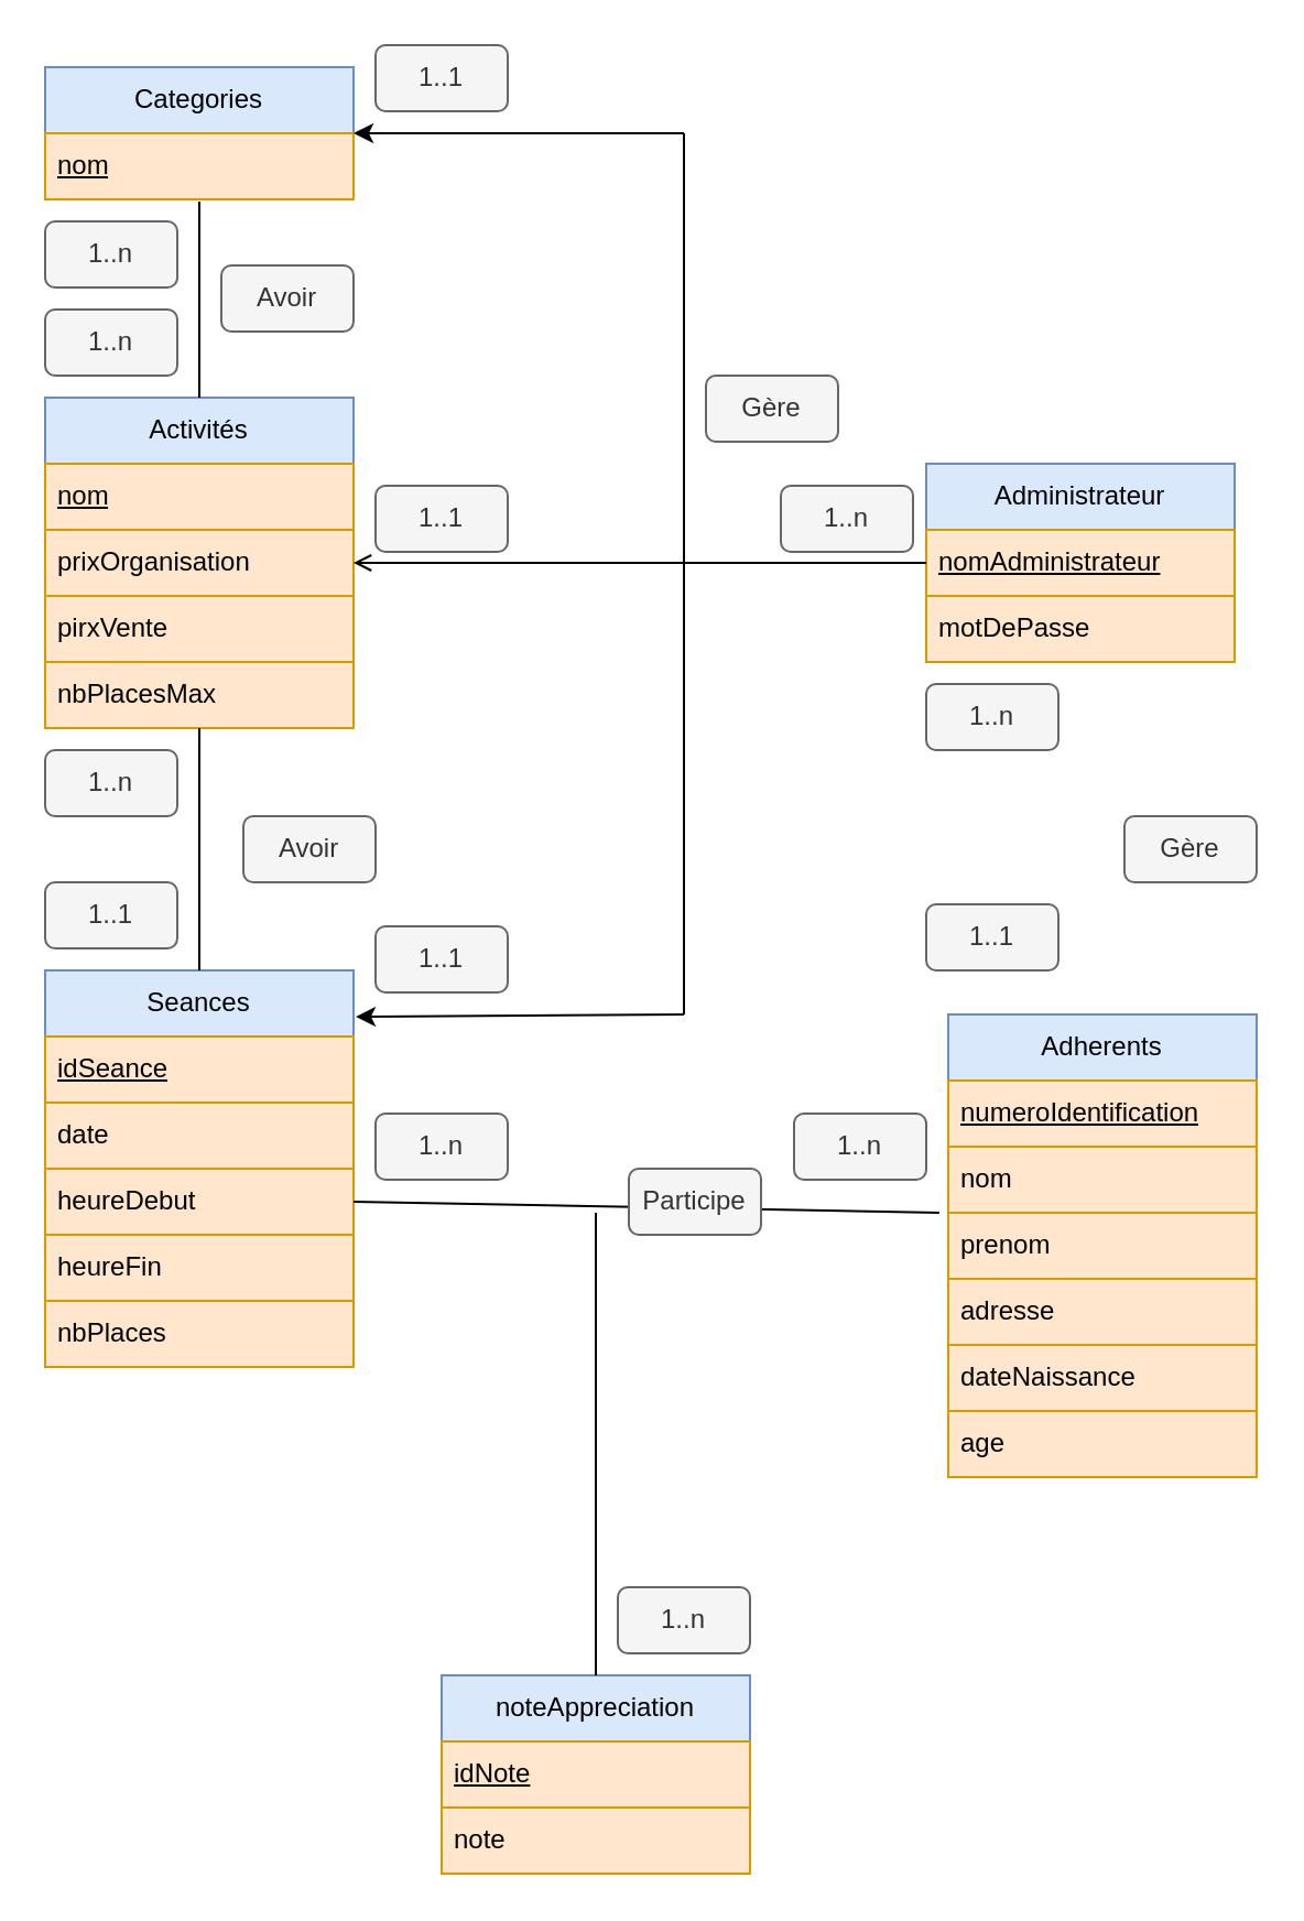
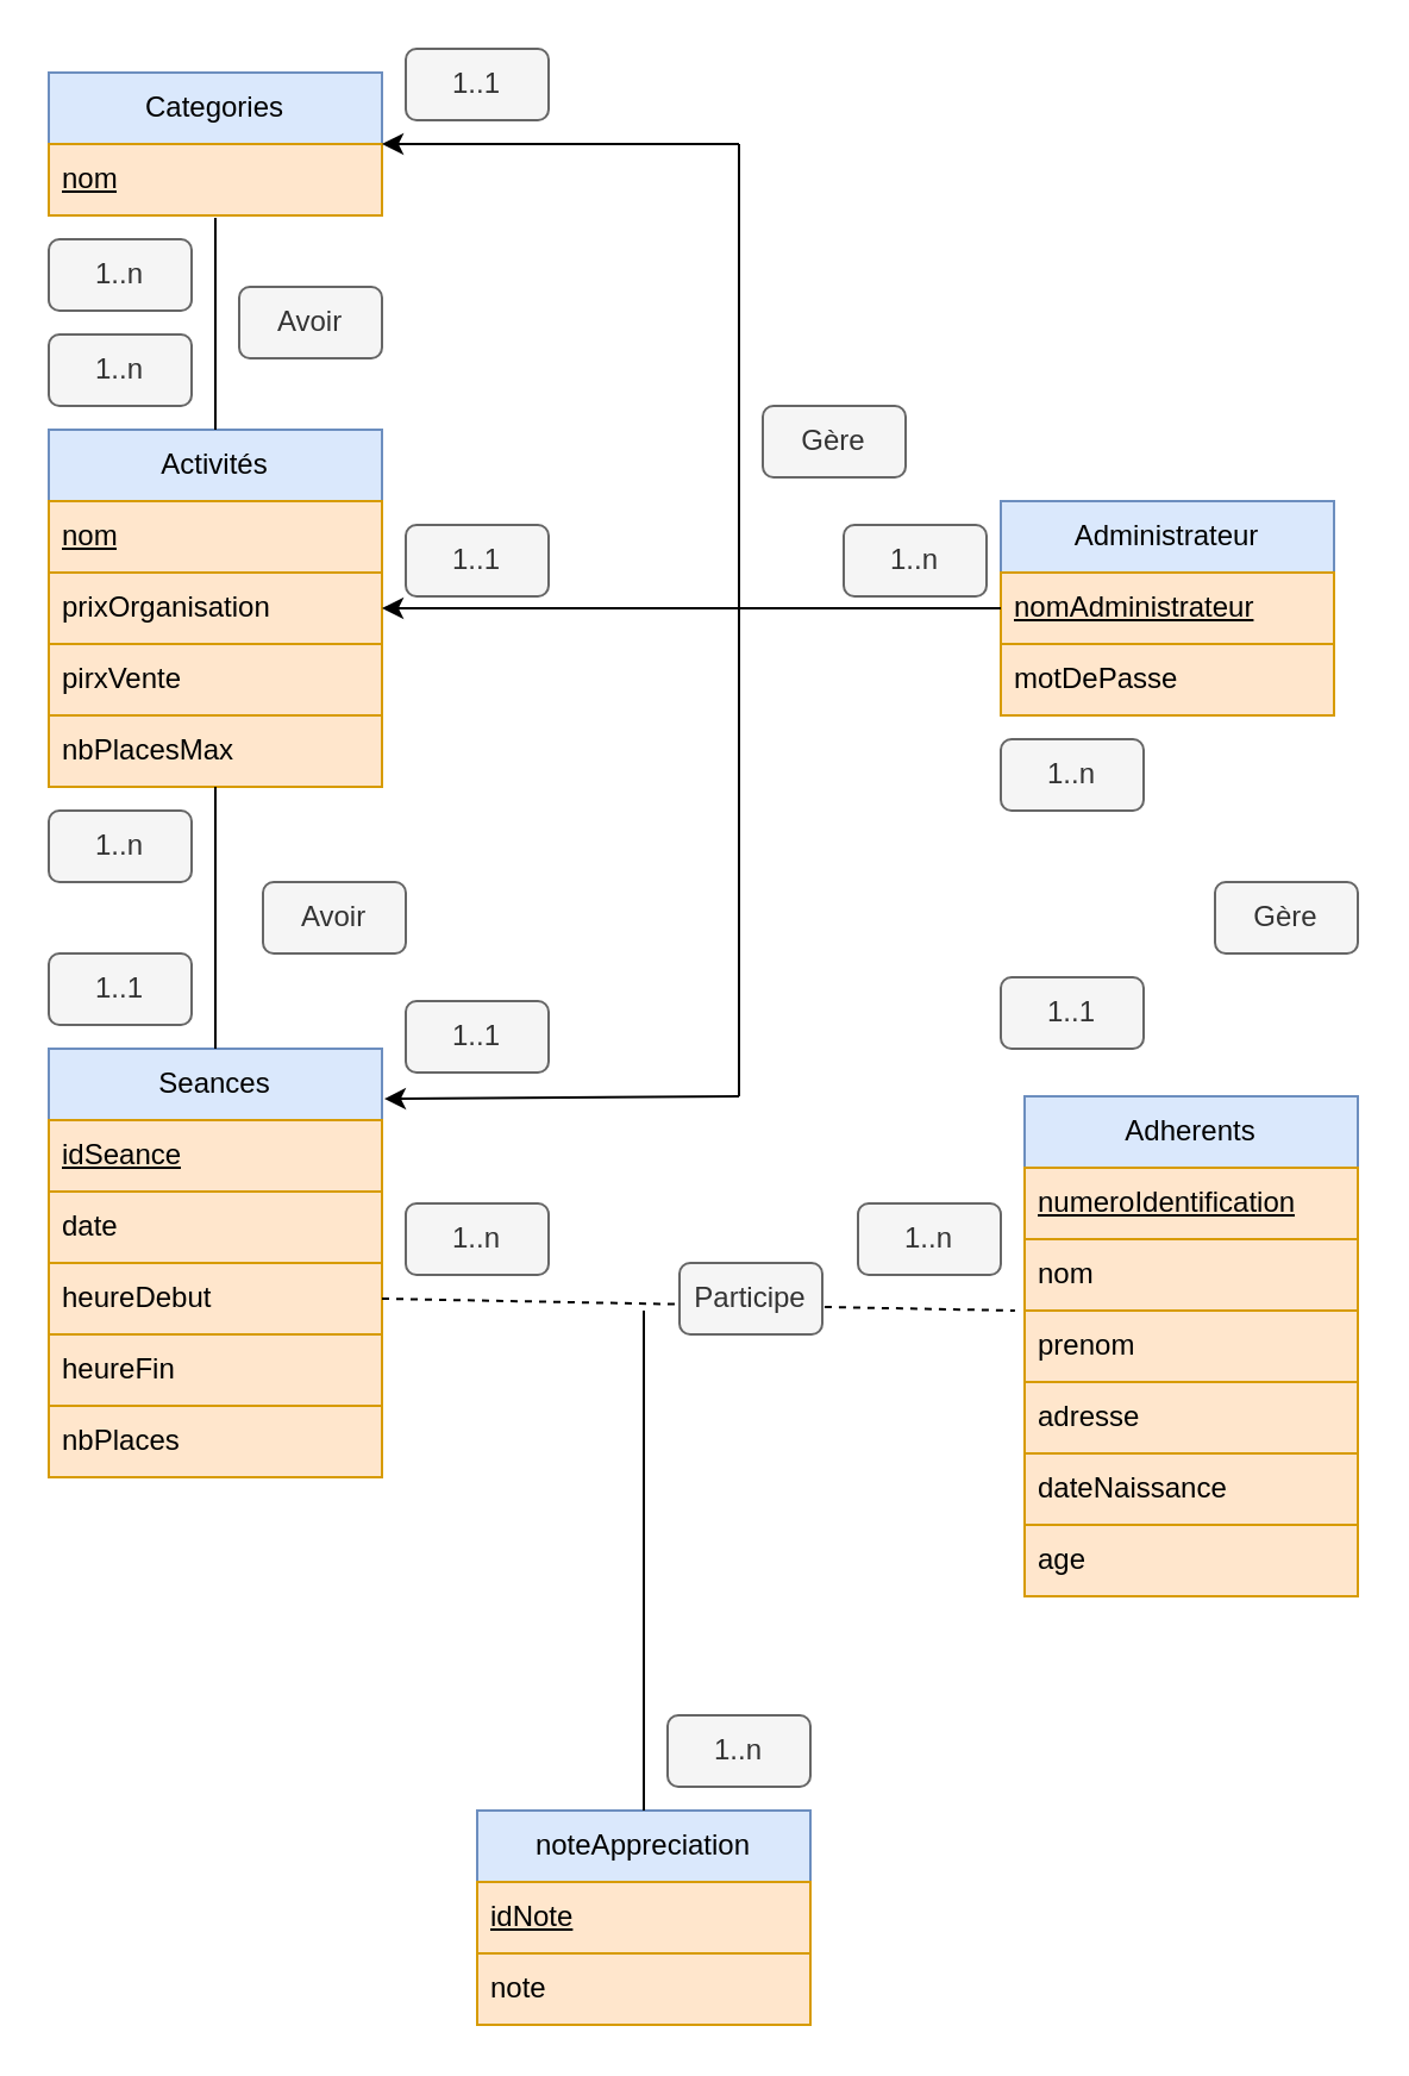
  <mxCell id="0" />
  <mxCell id="1" parent="0" />
  <mxCell id="2" value="Adherents" style="swimlane;fontStyle=0;childLayout=stackLayout;horizontal=1;startSize=30;horizontalStack=0;resizeParent=1;resizeParentMax=0;resizeLast=0;collapsible=1;marginBottom=0;whiteSpace=wrap;html=1;rounded=0;glass=0;shadow=0;swimlaneFillColor=none;fillColor=#dae8fc;strokeColor=#6c8ebf;gradientColor=none;labelBackgroundColor=none;labelBorderColor=none;" vertex="1" parent="1"><mxGeometry x="430" y="460" width="140" height="210" as="geometry" /></mxCell>
  <mxCell id="3" value="&lt;u&gt;numeroIdentification&lt;/u&gt;" style="text;strokeColor=#d79b00;fillColor=#ffe6cc;align=left;verticalAlign=middle;spacingLeft=4;spacingRight=4;overflow=hidden;points=[[0,0.5],[1,0.5]];portConstraint=eastwest;rotatable=0;whiteSpace=wrap;html=1;" vertex="1" parent="2"><mxGeometry y="30" width="140" height="30" as="geometry" /></mxCell>
  <mxCell id="4" value="nom" style="text;strokeColor=#d79b00;fillColor=#ffe6cc;align=left;verticalAlign=middle;spacingLeft=4;spacingRight=4;overflow=hidden;points=[[0,0.5],[1,0.5]];portConstraint=eastwest;rotatable=0;whiteSpace=wrap;html=1;" vertex="1" parent="2"><mxGeometry y="60" width="140" height="30" as="geometry" /></mxCell>
  <mxCell id="5" value="prenom" style="text;strokeColor=#d79b00;fillColor=#ffe6cc;align=left;verticalAlign=middle;spacingLeft=4;spacingRight=4;overflow=hidden;points=[[0,0.5],[1,0.5]];portConstraint=eastwest;rotatable=0;whiteSpace=wrap;html=1;" vertex="1" parent="2"><mxGeometry y="90" width="140" height="30" as="geometry" /></mxCell>
  <mxCell id="6" value="adresse" style="text;strokeColor=#d79b00;fillColor=#ffe6cc;align=left;verticalAlign=middle;spacingLeft=4;spacingRight=4;overflow=hidden;points=[[0,0.5],[1,0.5]];portConstraint=eastwest;rotatable=0;whiteSpace=wrap;html=1;" vertex="1" parent="2"><mxGeometry y="120" width="140" height="30" as="geometry" /></mxCell>
  <mxCell id="7" value="dateNaissance" style="text;strokeColor=#d79b00;fillColor=#ffe6cc;align=left;verticalAlign=middle;spacingLeft=4;spacingRight=4;overflow=hidden;points=[[0,0.5],[1,0.5]];portConstraint=eastwest;rotatable=0;whiteSpace=wrap;html=1;" vertex="1" parent="2"><mxGeometry y="150" width="140" height="30" as="geometry" /></mxCell>
  <mxCell id="8" value="age" style="text;strokeColor=#d79b00;fillColor=#ffe6cc;align=left;verticalAlign=middle;spacingLeft=4;spacingRight=4;overflow=hidden;points=[[0,0.5],[1,0.5]];portConstraint=eastwest;rotatable=0;whiteSpace=wrap;html=1;" vertex="1" parent="2"><mxGeometry y="180" width="140" height="30" as="geometry" /></mxCell>
  <mxCell id="9" value="Administrateur" style="swimlane;fontStyle=0;childLayout=stackLayout;horizontal=1;startSize=30;horizontalStack=0;resizeParent=1;resizeParentMax=0;resizeLast=0;collapsible=1;marginBottom=0;whiteSpace=wrap;html=1;rounded=0;glass=0;shadow=0;swimlaneFillColor=none;fillColor=#dae8fc;strokeColor=#6c8ebf;gradientColor=none;labelBackgroundColor=none;labelBorderColor=none;" vertex="1" parent="1"><mxGeometry x="420" y="210" width="140" height="90" as="geometry" /></mxCell>
  <mxCell id="10" value="&lt;u&gt;nomAdministrateur&lt;/u&gt;" style="text;strokeColor=#d79b00;fillColor=#ffe6cc;align=left;verticalAlign=middle;spacingLeft=4;spacingRight=4;overflow=hidden;points=[[0,0.5],[1,0.5]];portConstraint=eastwest;rotatable=0;whiteSpace=wrap;html=1;" vertex="1" parent="9"><mxGeometry y="30" width="140" height="30" as="geometry" /></mxCell>
  <mxCell id="11" value="motDePasse" style="text;strokeColor=#d79b00;fillColor=#ffe6cc;align=left;verticalAlign=middle;spacingLeft=4;spacingRight=4;overflow=hidden;points=[[0,0.5],[1,0.5]];portConstraint=eastwest;rotatable=0;whiteSpace=wrap;html=1;" vertex="1" parent="9"><mxGeometry y="60" width="140" height="30" as="geometry" /></mxCell>
  <mxCell id="12" value="Activités" style="swimlane;fontStyle=0;childLayout=stackLayout;horizontal=1;startSize=30;horizontalStack=0;resizeParent=1;resizeParentMax=0;resizeLast=0;collapsible=1;marginBottom=0;whiteSpace=wrap;html=1;rounded=0;glass=0;shadow=0;swimlaneFillColor=none;fillColor=#dae8fc;strokeColor=#6c8ebf;gradientColor=none;labelBackgroundColor=none;labelBorderColor=none;" vertex="1" parent="1"><mxGeometry x="20" y="180" width="140" height="150" as="geometry" /></mxCell>
  <mxCell id="13" value="&lt;u&gt;nom&lt;/u&gt;" style="text;strokeColor=#d79b00;fillColor=#ffe6cc;align=left;verticalAlign=middle;spacingLeft=4;spacingRight=4;overflow=hidden;points=[[0,0.5],[1,0.5]];portConstraint=eastwest;rotatable=0;whiteSpace=wrap;html=1;" vertex="1" parent="12"><mxGeometry y="30" width="140" height="30" as="geometry" /></mxCell>
  <mxCell id="14" value="prixOrganisation" style="text;strokeColor=#d79b00;fillColor=#ffe6cc;align=left;verticalAlign=middle;spacingLeft=4;spacingRight=4;overflow=hidden;points=[[0,0.5],[1,0.5]];portConstraint=eastwest;rotatable=0;whiteSpace=wrap;html=1;" vertex="1" parent="12"><mxGeometry y="60" width="140" height="30" as="geometry" /></mxCell>
  <mxCell id="15" value="pirxVente" style="text;strokeColor=#d79b00;fillColor=#ffe6cc;align=left;verticalAlign=middle;spacingLeft=4;spacingRight=4;overflow=hidden;points=[[0,0.5],[1,0.5]];portConstraint=eastwest;rotatable=0;whiteSpace=wrap;html=1;" vertex="1" parent="12"><mxGeometry y="90" width="140" height="30" as="geometry" /></mxCell>
  <mxCell id="16" value="nbPlacesMax" style="text;strokeColor=#d79b00;fillColor=#ffe6cc;align=left;verticalAlign=middle;spacingLeft=4;spacingRight=4;overflow=hidden;points=[[0,0.5],[1,0.5]];portConstraint=eastwest;rotatable=0;whiteSpace=wrap;html=1;" vertex="1" parent="12"><mxGeometry y="120" width="140" height="30" as="geometry" /></mxCell>
  <mxCell id="17" value="Seances" style="swimlane;fontStyle=0;childLayout=stackLayout;horizontal=1;startSize=30;horizontalStack=0;resizeParent=1;resizeParentMax=0;resizeLast=0;collapsible=1;marginBottom=0;whiteSpace=wrap;html=1;rounded=0;glass=0;shadow=0;swimlaneFillColor=none;fillColor=#dae8fc;strokeColor=#6c8ebf;gradientColor=none;labelBackgroundColor=none;labelBorderColor=none;" vertex="1" parent="1"><mxGeometry x="20" y="440" width="140" height="180" as="geometry" /></mxCell>
  <mxCell id="18" value="&lt;u&gt;idSeance&lt;/u&gt;" style="text;strokeColor=#d79b00;fillColor=#ffe6cc;align=left;verticalAlign=middle;spacingLeft=4;spacingRight=4;overflow=hidden;points=[[0,0.5],[1,0.5]];portConstraint=eastwest;rotatable=0;whiteSpace=wrap;html=1;" vertex="1" parent="17"><mxGeometry y="30" width="140" height="30" as="geometry" /></mxCell>
  <mxCell id="19" value="date" style="text;strokeColor=#d79b00;fillColor=#ffe6cc;align=left;verticalAlign=middle;spacingLeft=4;spacingRight=4;overflow=hidden;points=[[0,0.5],[1,0.5]];portConstraint=eastwest;rotatable=0;whiteSpace=wrap;html=1;" vertex="1" parent="17"><mxGeometry y="60" width="140" height="30" as="geometry" /></mxCell>
  <mxCell id="20" value="heureDebut" style="text;strokeColor=#d79b00;fillColor=#ffe6cc;align=left;verticalAlign=middle;spacingLeft=4;spacingRight=4;overflow=hidden;points=[[0,0.5],[1,0.5]];portConstraint=eastwest;rotatable=0;whiteSpace=wrap;html=1;" vertex="1" parent="17"><mxGeometry y="90" width="140" height="30" as="geometry" /></mxCell>
  <mxCell id="21" value="heureFin" style="text;strokeColor=#d79b00;fillColor=#ffe6cc;align=left;verticalAlign=middle;spacingLeft=4;spacingRight=4;overflow=hidden;points=[[0,0.5],[1,0.5]];portConstraint=eastwest;rotatable=0;whiteSpace=wrap;html=1;" vertex="1" parent="17"><mxGeometry y="120" width="140" height="30" as="geometry" /></mxCell>
  <mxCell id="22" value="nbPlaces" style="text;strokeColor=#d79b00;fillColor=#ffe6cc;align=left;verticalAlign=middle;spacingLeft=4;spacingRight=4;overflow=hidden;points=[[0,0.5],[1,0.5]];portConstraint=eastwest;rotatable=0;whiteSpace=wrap;html=1;" vertex="1" parent="17"><mxGeometry y="150" width="140" height="30" as="geometry" /></mxCell>
  <mxCell id="23" value="noteAppreciation" style="swimlane;fontStyle=0;childLayout=stackLayout;horizontal=1;startSize=30;horizontalStack=0;resizeParent=1;resizeParentMax=0;resizeLast=0;collapsible=1;marginBottom=0;whiteSpace=wrap;html=1;rounded=0;glass=0;shadow=0;swimlaneFillColor=none;fillColor=#dae8fc;strokeColor=#6c8ebf;gradientColor=none;labelBackgroundColor=none;labelBorderColor=none;" vertex="1" parent="1"><mxGeometry x="200" y="760" width="140" height="90" as="geometry" /></mxCell>
  <mxCell id="24" value="&lt;u&gt;idNote&lt;/u&gt;" style="text;strokeColor=#d79b00;fillColor=#ffe6cc;align=left;verticalAlign=middle;spacingLeft=4;spacingRight=4;overflow=hidden;points=[[0,0.5],[1,0.5]];portConstraint=eastwest;rotatable=0;whiteSpace=wrap;html=1;" vertex="1" parent="23"><mxGeometry y="30" width="140" height="30" as="geometry" /></mxCell>
  <mxCell id="25" value="note" style="text;strokeColor=#d79b00;fillColor=#ffe6cc;align=left;verticalAlign=middle;spacingLeft=4;spacingRight=4;overflow=hidden;points=[[0,0.5],[1,0.5]];portConstraint=eastwest;rotatable=0;whiteSpace=wrap;html=1;" vertex="1" parent="23"><mxGeometry y="60" width="140" height="30" as="geometry" /></mxCell>
  <mxCell id="26" value="Categories" style="swimlane;fontStyle=0;childLayout=stackLayout;horizontal=1;startSize=30;horizontalStack=0;resizeParent=1;resizeParentMax=0;resizeLast=0;collapsible=1;marginBottom=0;whiteSpace=wrap;html=1;rounded=0;glass=0;shadow=0;swimlaneFillColor=none;fillColor=#dae8fc;strokeColor=#6c8ebf;gradientColor=none;labelBackgroundColor=none;labelBorderColor=none;" vertex="1" parent="1"><mxGeometry x="20" y="30" width="140" height="60" as="geometry" /></mxCell>
  <mxCell id="27" value="&lt;u&gt;nom&lt;/u&gt;" style="text;strokeColor=#d79b00;fillColor=#ffe6cc;align=left;verticalAlign=middle;spacingLeft=4;spacingRight=4;overflow=hidden;points=[[0,0.5],[1,0.5]];portConstraint=eastwest;rotatable=0;whiteSpace=wrap;html=1;" vertex="1" parent="26"><mxGeometry y="30" width="140" height="30" as="geometry" /></mxCell>
  <mxCell id="28" value="" style="endArrow=none;html=1;rounded=0;exitX=0.5;exitY=0;exitDx=0;exitDy=0;" edge="1" parent="1" source="17"><mxGeometry width="50" height="50" relative="1" as="geometry"><mxPoint x="60" y="380" as="sourcePoint" /><mxPoint x="90" y="330" as="targetPoint" /></mxGeometry></mxCell>
  <mxCell id="29" value="Avoir" style="text;html=1;align=center;verticalAlign=middle;whiteSpace=wrap;rounded=1;fillColor=#f5f5f5;fontColor=#333333;strokeColor=#666666;" vertex="1" parent="1"><mxGeometry x="110" y="370" width="60" height="30" as="geometry" /></mxCell>
  <mxCell id="30" value="1..n" style="text;html=1;align=center;verticalAlign=middle;whiteSpace=wrap;rounded=1;fillColor=#f5f5f5;fontColor=#333333;strokeColor=#666666;" vertex="1" parent="1"><mxGeometry x="20" y="340" width="60" height="30" as="geometry" /></mxCell>
  <mxCell id="31" value="1..1" style="text;html=1;align=center;verticalAlign=middle;whiteSpace=wrap;rounded=1;fillColor=#f5f5f5;fontColor=#333333;strokeColor=#666666;" vertex="1" parent="1"><mxGeometry x="20" y="400" width="60" height="30" as="geometry" /></mxCell>
- <mxCell id="32" value="" style="endArrow=none;html=1;rounded=0;exitX=1;exitY=0.5;exitDx=0;exitDy=0;entryX=-0.029;entryY=0;entryDx=0;entryDy=0;entryPerimeter=0;" edge="1" parent="1" source="20" target="5"><mxGeometry width="50" height="50" relative="1" as="geometry"><mxPoint x="230" y="580" as="sourcePoint" /><mxPoint x="280" y="530" as="targetPoint" /></mxGeometry></mxCell>
+ <mxCell id="32" value="" style="endArrow=none;html=1;rounded=0;exitX=1;exitY=0.5;exitDx=0;exitDy=0;entryX=-0.029;entryY=0;entryDx=0;entryDy=0;entryPerimeter=0;dashed=1;" edge="1" parent="1" source="20" target="5"><mxGeometry width="50" height="50" relative="1" as="geometry"><mxPoint x="230" y="580" as="sourcePoint" /><mxPoint x="280" y="530" as="targetPoint" /></mxGeometry></mxCell>
  <mxCell id="33" value="Participe" style="text;html=1;align=center;verticalAlign=middle;whiteSpace=wrap;rounded=1;fillColor=#f5f5f5;strokeColor=#666666;fontColor=#333333;shadow=0;" vertex="1" parent="1"><mxGeometry x="285" y="530" width="60" height="30" as="geometry" /></mxCell>
  <mxCell id="34" value="1..n" style="text;html=1;align=center;verticalAlign=middle;whiteSpace=wrap;rounded=1;fillColor=#f5f5f5;strokeColor=#666666;fontColor=#333333;shadow=0;" vertex="1" parent="1"><mxGeometry x="170" y="505" width="60" height="30" as="geometry" /></mxCell>
  <mxCell id="35" value="1..n" style="text;html=1;align=center;verticalAlign=middle;whiteSpace=wrap;rounded=1;fillColor=#f5f5f5;strokeColor=#666666;fontColor=#333333;shadow=0;" vertex="1" parent="1"><mxGeometry x="360" y="505" width="60" height="30" as="geometry" /></mxCell>
  <mxCell id="36" value="" style="endArrow=none;html=1;rounded=0;exitX=0.5;exitY=0;exitDx=0;exitDy=0;" edge="1" parent="1" source="23"><mxGeometry width="50" height="50" relative="1" as="geometry"><mxPoint x="260" y="710" as="sourcePoint" /><mxPoint x="270" y="550" as="targetPoint" /></mxGeometry></mxCell>
  <mxCell id="37" value="1..n" style="text;html=1;align=center;verticalAlign=middle;whiteSpace=wrap;rounded=1;fillColor=#f5f5f5;strokeColor=#666666;fontColor=#333333;shadow=0;" vertex="1" parent="1"><mxGeometry x="280" y="720" width="60" height="30" as="geometry" /></mxCell>
  <mxCell id="38" value="" style="endArrow=none;html=1;rounded=0;entryX=0.5;entryY=1.033;entryDx=0;entryDy=0;entryPerimeter=0;exitX=0.5;exitY=0;exitDx=0;exitDy=0;" edge="1" parent="1" source="12" target="27"><mxGeometry width="50" height="50" relative="1" as="geometry"><mxPoint x="70" y="180" as="sourcePoint" /><mxPoint x="120" y="130" as="targetPoint" /></mxGeometry></mxCell>
  <mxCell id="39" value="1..n" style="text;html=1;align=center;verticalAlign=middle;whiteSpace=wrap;rounded=1;fillColor=#f5f5f5;fontColor=#333333;strokeColor=#666666;" vertex="1" parent="1"><mxGeometry x="20" y="140" width="60" height="30" as="geometry" /></mxCell>
  <mxCell id="40" value="1..n" style="text;html=1;align=center;verticalAlign=middle;whiteSpace=wrap;rounded=1;fillColor=#f5f5f5;fontColor=#333333;strokeColor=#666666;" vertex="1" parent="1"><mxGeometry x="20" y="100" width="60" height="30" as="geometry" /></mxCell>
  <mxCell id="41" value="Avoir" style="text;html=1;align=center;verticalAlign=middle;whiteSpace=wrap;rounded=1;fillColor=#f5f5f5;fontColor=#333333;strokeColor=#666666;" vertex="1" parent="1"><mxGeometry x="100" y="120" width="60" height="30" as="geometry" /></mxCell>
  <mxCell id="42" value="Gère" style="text;html=1;align=center;verticalAlign=middle;whiteSpace=wrap;rounded=1;fillColor=#f5f5f5;fontColor=#333333;strokeColor=#666666;" vertex="1" parent="1"><mxGeometry x="320" y="170" width="60" height="30" as="geometry" /></mxCell>
  <mxCell id="43" value="1..n" style="text;html=1;align=center;verticalAlign=middle;whiteSpace=wrap;rounded=1;fillColor=#f5f5f5;fontColor=#333333;strokeColor=#666666;" vertex="1" parent="1"><mxGeometry x="354" y="220" width="60" height="30" as="geometry" /></mxCell>
  <mxCell id="44" value="1..1" style="text;html=1;align=center;verticalAlign=middle;whiteSpace=wrap;rounded=1;fillColor=#f5f5f5;fontColor=#333333;strokeColor=#666666;" vertex="1" parent="1"><mxGeometry x="170" y="220" width="60" height="30" as="geometry" /></mxCell>
  <mxCell id="45" value="" style="endArrow=none;html=1;rounded=0;" edge="1" parent="1"><mxGeometry width="50" height="50" relative="1" as="geometry"><mxPoint x="310" y="260" as="sourcePoint" /><mxPoint x="310" y="60" as="targetPoint" /></mxGeometry></mxCell>
  <mxCell id="46" value="" style="endArrow=none;html=1;rounded=0;" edge="1" parent="1"><mxGeometry width="50" height="50" relative="1" as="geometry"><mxPoint x="310" y="460" as="sourcePoint" /><mxPoint x="310" y="260" as="targetPoint" /></mxGeometry></mxCell>
  <mxCell id="47" value="Gère" style="text;html=1;align=center;verticalAlign=middle;whiteSpace=wrap;rounded=1;fillColor=#f5f5f5;fontColor=#333333;strokeColor=#666666;" vertex="1" parent="1"><mxGeometry x="510" y="370" width="60" height="30" as="geometry" /></mxCell>
  <mxCell id="48" value="1..1" style="text;html=1;align=center;verticalAlign=middle;whiteSpace=wrap;rounded=1;fillColor=#f5f5f5;fontColor=#333333;strokeColor=#666666;" vertex="1" parent="1"><mxGeometry x="420" y="410" width="60" height="30" as="geometry" /></mxCell>
  <mxCell id="49" value="1..n" style="text;html=1;align=center;verticalAlign=middle;whiteSpace=wrap;rounded=1;fillColor=#f5f5f5;fontColor=#333333;strokeColor=#666666;" vertex="1" parent="1"><mxGeometry x="420" y="310" width="60" height="30" as="geometry" /></mxCell>
  <mxCell id="50" value="1..1" style="text;html=1;align=center;verticalAlign=middle;whiteSpace=wrap;rounded=1;fillColor=#f5f5f5;fontColor=#333333;strokeColor=#666666;" vertex="1" parent="1"><mxGeometry x="170" y="420" width="60" height="30" as="geometry" /></mxCell>
  <mxCell id="51" value="1..1" style="text;html=1;align=center;verticalAlign=middle;whiteSpace=wrap;rounded=1;fillColor=#f5f5f5;fontColor=#333333;strokeColor=#666666;" vertex="1" parent="1"><mxGeometry x="170" y="20" width="60" height="30" as="geometry" /></mxCell>
- <mxCell id="52" value="" style="endArrow=open;html=1;rounded=0;entryX=1;entryY=0.5;entryDx=0;entryDy=0;exitX=0;exitY=0.5;exitDx=0;exitDy=0;" edge="1" parent="1" source="10" target="14"><mxGeometry width="50" height="50" relative="1" as="geometry"><mxPoint x="360" y="400" as="sourcePoint" /><mxPoint x="410" y="350" as="targetPoint" /></mxGeometry></mxCell>
+ <mxCell id="52" value="" style="endArrow=classic;html=1;rounded=0;entryX=1;entryY=0.5;entryDx=0;entryDy=0;exitX=0;exitY=0.5;exitDx=0;exitDy=0;" edge="1" parent="1" source="10" target="14"><mxGeometry width="50" height="50" relative="1" as="geometry"><mxPoint x="360" y="400" as="sourcePoint" /><mxPoint x="410" y="350" as="targetPoint" /></mxGeometry></mxCell>
  <mxCell id="53" value="" style="endArrow=classic;html=1;rounded=0;entryX=1;entryY=0.5;entryDx=0;entryDy=0;" edge="1" parent="1" target="26"><mxGeometry width="50" height="50" relative="1" as="geometry"><mxPoint x="310" y="60" as="sourcePoint" /><mxPoint x="240" y="70" as="targetPoint" /></mxGeometry></mxCell>
  <mxCell id="54" value="" style="endArrow=classic;html=1;rounded=0;entryX=1.007;entryY=0.117;entryDx=0;entryDy=0;entryPerimeter=0;" edge="1" parent="1" target="17"><mxGeometry width="50" height="50" relative="1" as="geometry"><mxPoint x="310" y="460" as="sourcePoint" /><mxPoint x="300" y="420" as="targetPoint" /></mxGeometry></mxCell>
